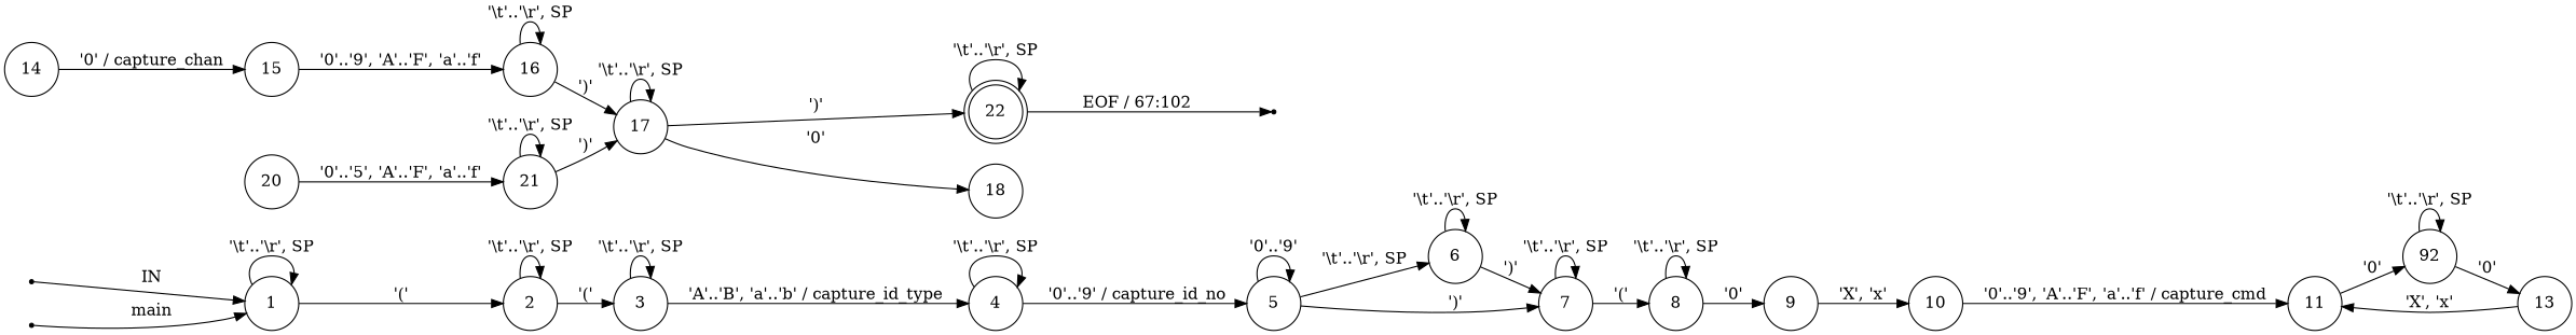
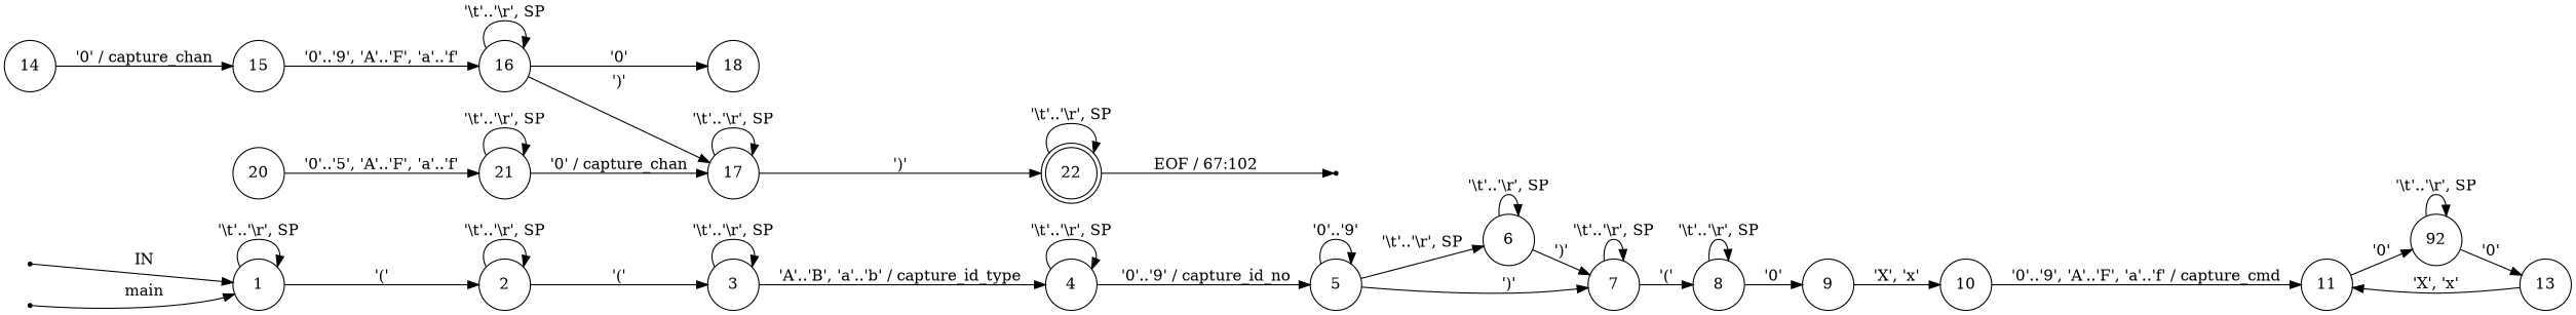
  digraph {
    rankdir=LR
    node [shape=circle fixedsize=true]
    ENTRY [shape=point fixedsize=""]
    1 [height=0.65]
    2 [height=0.65]
    en_1 [shape=point fixedsize=""]
    eof_22 [shape=point fixedsize=""]
    22 [height=0.65 shape=doublecircle]
    3 [height=0.65]
    4 [height=0.65]
    5 [height=0.65]
    6 [height=0.65]
    7 [height=0.65]
    8 [height=0.65]
    9 [height=0.65]
    10 [height=0.65]
    11 [height=0.65]
    n16 [height=0.65 label=92]
    13 [height=0.65]
    14 [height=0.65]
    15 [height=0.65]
    16 [height=0.65]
    17 [height=0.65]
    18 [height=0.65]
    20 [height=0.65]
    21 [height=0.65]
    ENTRY -> 1 [label=IN]
    1 -> 1 [label="'\\t'..'\\r', SP"]
    1 -> 2 [label="'('"]
    2 -> 2 [label="'\\t'..'\\r', SP"]
    2 -> 3 [label="'('"]
    en_1 -> 1 [label=main]
    22 -> eof_22 [label="EOF / 67:102"]
    22 -> 22 [label="'\\t'..'\\r', SP"]
    3 -> 3 [label="'\\t'..'\\r', SP"]
    3 -> 4 [label="'A'..'B', 'a'..'b' / capture_id_type"]
    4 -> 4 [label="'\\t'..'\\r', SP"]
    4 -> 5 [label="'0'..'9' / capture_id_no"]
    5 -> 5 [label="'0'..'9'"]
    5 -> 6 [label="'\\t'..'\\r', SP"]
    5 -> 7 [label="')'"]
    6 -> 6 [label="'\\t'..'\\r', SP"]
    6 -> 7 [label="')'"]
    7 -> 7 [label="'\\t'..'\\r', SP"]
    7 -> 8 [label="'('"]
    8 -> 8 [label="'\\t'..'\\r', SP"]
    8 -> 9 [label="'0'"]
    9 -> 10 [label="'X', 'x'"]
    10 -> 11 [label="'0'..'9', 'A'..'F', 'a'..'f' / capture_cmd"]
    11 -> n16 [label="'0'"]
    n16 -> n16 [label="'\\t'..'\\r', SP"]
    n16 -> 13 [label="'0'"]
    13 -> 11 [label="'X', 'x'"]
    14 -> 15 [label="'0' / capture_chan"]
    15 -> 16 [label="'0'..'9', 'A'..'F', 'a'..'f'"]
    16 -> 16 [label="'\\t'..'\\r', SP"]
    16 -> 17 [label="')'"]
-   17 -> 18 [label="'0'"]
+   16 -> 18 [label="'0'"]
    17 -> 22 [label="')'"]
    17 -> 17 [label="'\\t'..'\\r', SP"]
    20 -> 21 [label="'0'..'5', 'A'..'F', 'a'..'f'"]
-   21 -> 17 [label="')'"]
+   21 -> 17 [label="'0' / capture_chan"]
    21 -> 21 [label="'\\t'..'\\r', SP"]
  }
